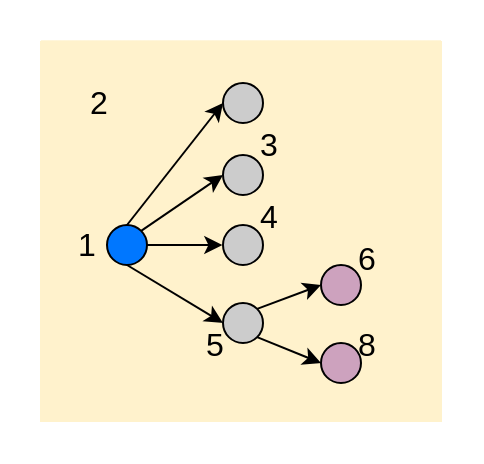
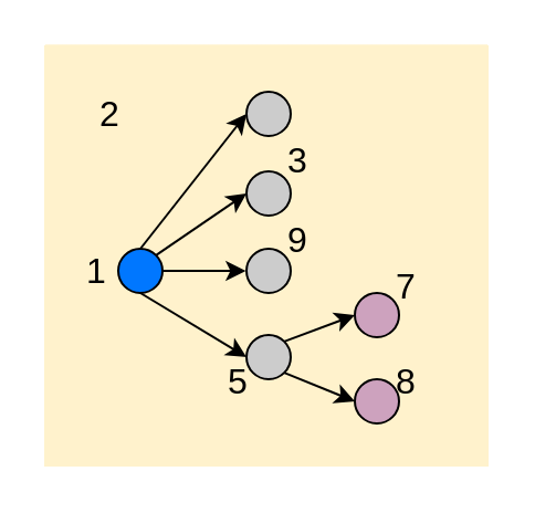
  <mxCell id="0" />
  <mxCell id="1" parent="0" />
  <mxCell id="2" value="" style="swimlane;startSize=0;fontSize=16;strokeColor=#FFF2CC;fillColor=#FFFCE0;glass=1;fillStyle=auto;gradientColor=none;swimlaneFillColor=#FFF2CC;" vertex="1" parent="1"><mxGeometry x="20" y="20" width="200" height="190" as="geometry" /></mxCell>
  <mxCell id="3" value="" style="ellipse;whiteSpace=wrap;html=1;aspect=fixed;fontSize=16;fillColor=#CCCCCC;" vertex="1" parent="1"><mxGeometry x="111" y="151" width="20" height="20" as="geometry" /></mxCell>
  <mxCell id="4" value="" style="ellipse;whiteSpace=wrap;html=1;aspect=fixed;fontSize=16;fillColor=#CCCCCC;" vertex="1" parent="1"><mxGeometry x="111" y="41" width="20" height="20" as="geometry" /></mxCell>
- <mxCell id="5" value="4" style="text;html=1;strokeColor=none;fillColor=none;align=center;verticalAlign=middle;whiteSpace=wrap;rounded=0;fontSize=16;" vertex="1" parent="1"><mxGeometry x="121" y="97" width="27" height="21" as="geometry" /></mxCell>
+ <mxCell id="5" value="9" style="text;html=1;strokeColor=none;fillColor=none;align=center;verticalAlign=middle;whiteSpace=wrap;rounded=0;fontSize=16;" vertex="1" parent="1"><mxGeometry x="121" y="97" width="27" height="21" as="geometry" /></mxCell>
  <mxCell id="6" value="1" style="text;html=1;strokeColor=none;fillColor=none;align=center;verticalAlign=middle;whiteSpace=wrap;rounded=0;fontSize=16;" vertex="1" parent="1"><mxGeometry x="30" y="111" width="27" height="21" as="geometry" /></mxCell>
  <mxCell id="7" style="edgeStyle=none;curved=1;rounded=0;orthogonalLoop=1;jettySize=auto;html=1;exitX=0.5;exitY=0;exitDx=0;exitDy=0;entryX=0;entryY=0.5;entryDx=0;entryDy=0;fontSize=12;startSize=8;endSize=6;" edge="1" parent="1" source="10" target="4"><mxGeometry relative="1" as="geometry" /></mxCell>
  <mxCell id="8" style="edgeStyle=none;curved=1;rounded=0;orthogonalLoop=1;jettySize=auto;html=1;exitX=1;exitY=0.5;exitDx=0;exitDy=0;fontSize=12;startSize=8;endSize=6;" edge="1" parent="1" source="10"><mxGeometry relative="1" as="geometry"><mxPoint x="110.667" y="122" as="targetPoint" /></mxGeometry></mxCell>
  <mxCell id="9" style="edgeStyle=none;curved=1;rounded=0;orthogonalLoop=1;jettySize=auto;html=1;exitX=0.5;exitY=1;exitDx=0;exitDy=0;entryX=0;entryY=0.5;entryDx=0;entryDy=0;fontSize=12;startSize=8;endSize=6;" edge="1" parent="1" source="10" target="3"><mxGeometry relative="1" as="geometry" /></mxCell>
  <mxCell id="10" value="" style="ellipse;whiteSpace=wrap;html=1;aspect=fixed;fontSize=16;fillColor=#0077FF;" vertex="1" parent="1"><mxGeometry x="53" y="112" width="20" height="20" as="geometry" /></mxCell>
  <mxCell id="11" value="" style="ellipse;whiteSpace=wrap;html=1;aspect=fixed;fontSize=16;fillColor=#CCCCCC;" vertex="1" parent="1"><mxGeometry x="111" y="112" width="20" height="20" as="geometry" /></mxCell>
  <mxCell id="12" value="" style="ellipse;whiteSpace=wrap;html=1;aspect=fixed;fontSize=16;fillColor=#CCCCCC;" vertex="1" parent="1"><mxGeometry x="111" y="77" width="20" height="20" as="geometry" /></mxCell>
  <mxCell id="13" value="" style="endArrow=classic;html=1;rounded=0;exitX=1;exitY=0;exitDx=0;exitDy=0;entryX=0;entryY=0.5;entryDx=0;entryDy=0;" edge="1" parent="1" source="10" target="12"><mxGeometry width="50" height="50" relative="1" as="geometry"><mxPoint x="350" y="281" as="sourcePoint" /><mxPoint x="400" y="231" as="targetPoint" /></mxGeometry></mxCell>
  <mxCell id="14" value="3" style="text;html=1;strokeColor=none;fillColor=none;align=center;verticalAlign=middle;whiteSpace=wrap;rounded=0;fontSize=16;" vertex="1" parent="1"><mxGeometry x="121" y="61" width="27" height="21" as="geometry" /></mxCell>
  <mxCell id="15" value="2" style="text;html=1;strokeColor=none;fillColor=none;align=center;verticalAlign=middle;whiteSpace=wrap;rounded=0;fontSize=16;" vertex="1" parent="1"><mxGeometry x="36" y="40" width="27" height="21" as="geometry" /></mxCell>
  <mxCell id="16" value="5" style="text;html=1;strokeColor=none;fillColor=none;align=center;verticalAlign=middle;whiteSpace=wrap;rounded=0;fontSize=16;" vertex="1" parent="1"><mxGeometry x="94" y="161" width="27" height="21" as="geometry" /></mxCell>
  <mxCell id="17" value="" style="ellipse;whiteSpace=wrap;html=1;aspect=fixed;fontSize=16;fillColor=#CDA2BE;" vertex="1" parent="1"><mxGeometry x="160" y="132" width="20" height="20" as="geometry" /></mxCell>
  <mxCell id="18" value="" style="ellipse;whiteSpace=wrap;html=1;aspect=fixed;fontSize=16;fillColor=#CDA2BE;" vertex="1" parent="1"><mxGeometry x="160" y="171" width="20" height="20" as="geometry" /></mxCell>
  <mxCell id="19" value="" style="endArrow=classic;html=1;rounded=0;exitX=1;exitY=0;exitDx=0;exitDy=0;entryX=0;entryY=0.5;entryDx=0;entryDy=0;" edge="1" parent="1" source="3" target="17"><mxGeometry width="50" height="50" relative="1" as="geometry"><mxPoint x="280" y="121" as="sourcePoint" /><mxPoint x="160" y="141" as="targetPoint" /></mxGeometry></mxCell>
  <mxCell id="20" value="" style="endArrow=classic;html=1;rounded=0;exitX=1;exitY=1;exitDx=0;exitDy=0;entryX=0;entryY=0.5;entryDx=0;entryDy=0;" edge="1" parent="1" source="3" target="18"><mxGeometry width="50" height="50" relative="1" as="geometry"><mxPoint x="320" y="161" as="sourcePoint" /><mxPoint x="370" y="111" as="targetPoint" /></mxGeometry></mxCell>
- <mxCell id="21" value="6" style="text;html=1;strokeColor=none;fillColor=none;align=center;verticalAlign=middle;whiteSpace=wrap;rounded=0;fontSize=16;" vertex="1" parent="1"><mxGeometry x="170" y="118" width="27" height="21" as="geometry" /></mxCell>
+ <mxCell id="21" value="7" style="text;html=1;strokeColor=none;fillColor=none;align=center;verticalAlign=middle;whiteSpace=wrap;rounded=0;fontSize=16;" vertex="1" parent="1"><mxGeometry x="170" y="118" width="27" height="21" as="geometry" /></mxCell>
  <mxCell id="22" value="8" style="text;html=1;strokeColor=none;fillColor=none;align=center;verticalAlign=middle;whiteSpace=wrap;rounded=0;fontSize=16;" vertex="1" parent="1"><mxGeometry x="170" y="161" width="27" height="21" as="geometry" /></mxCell>
